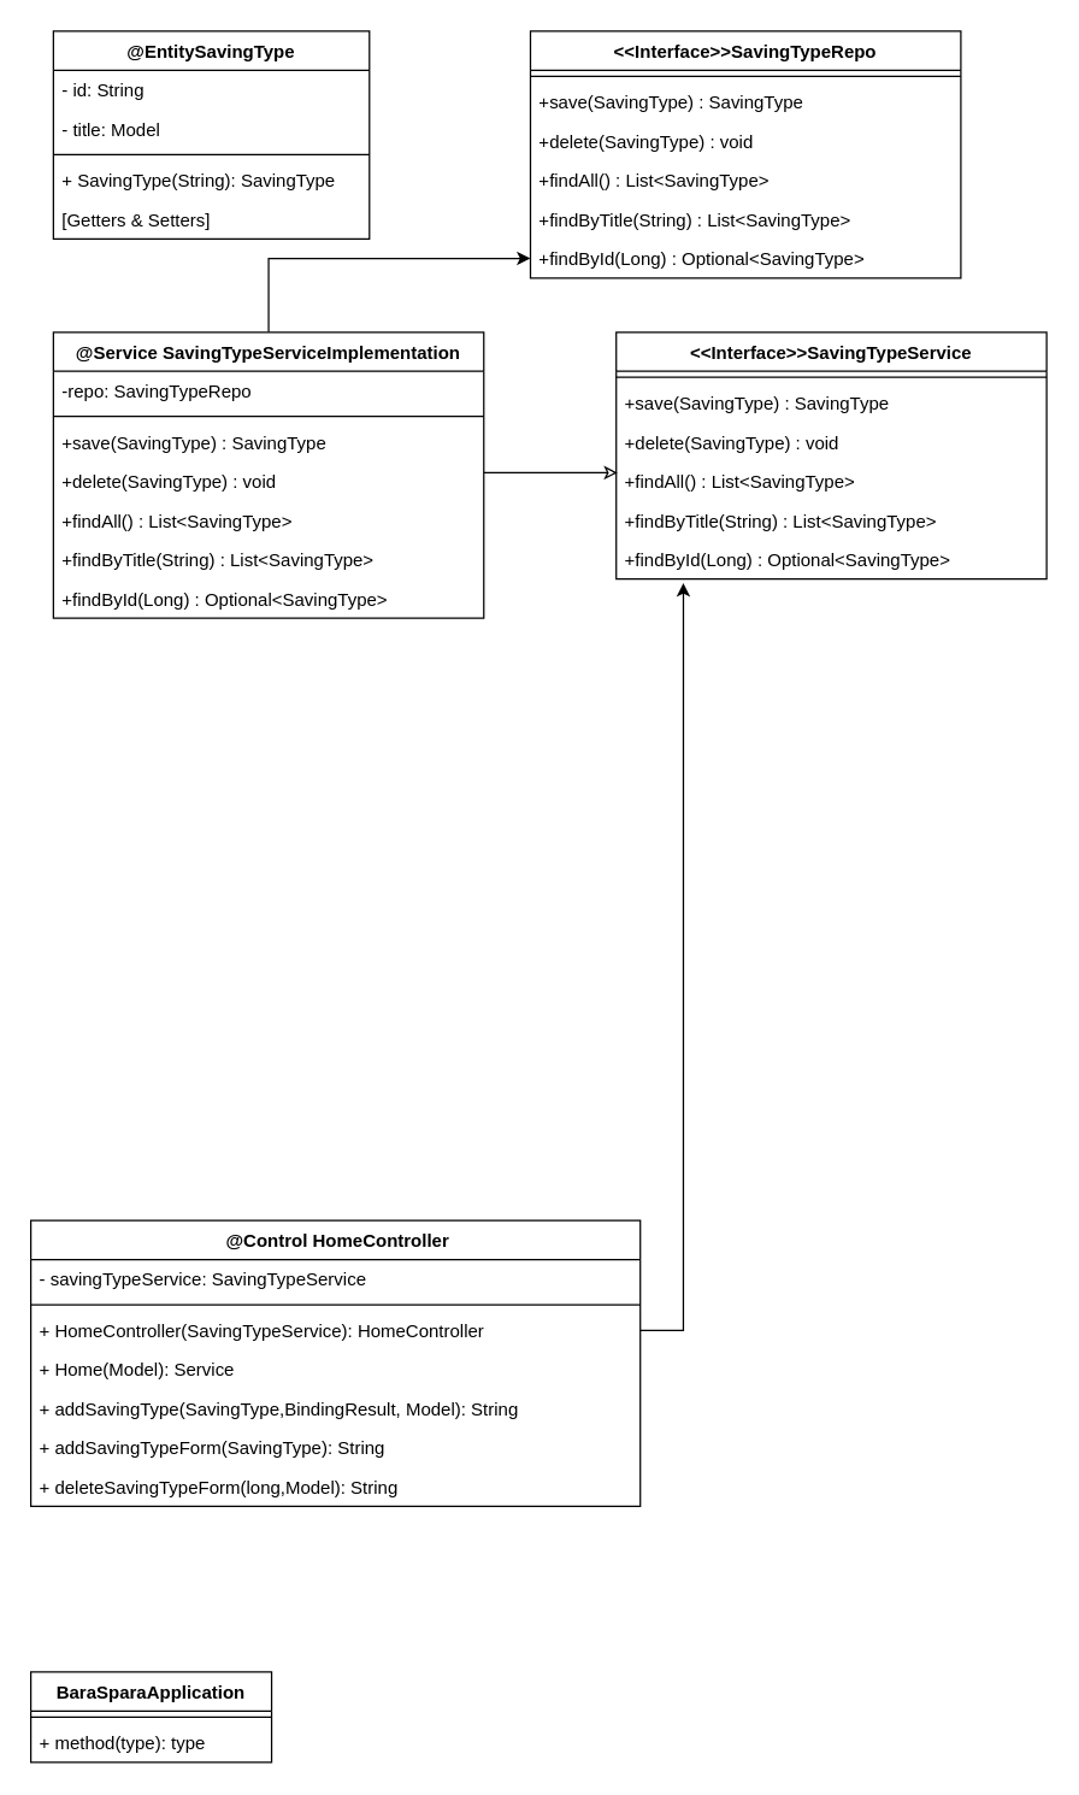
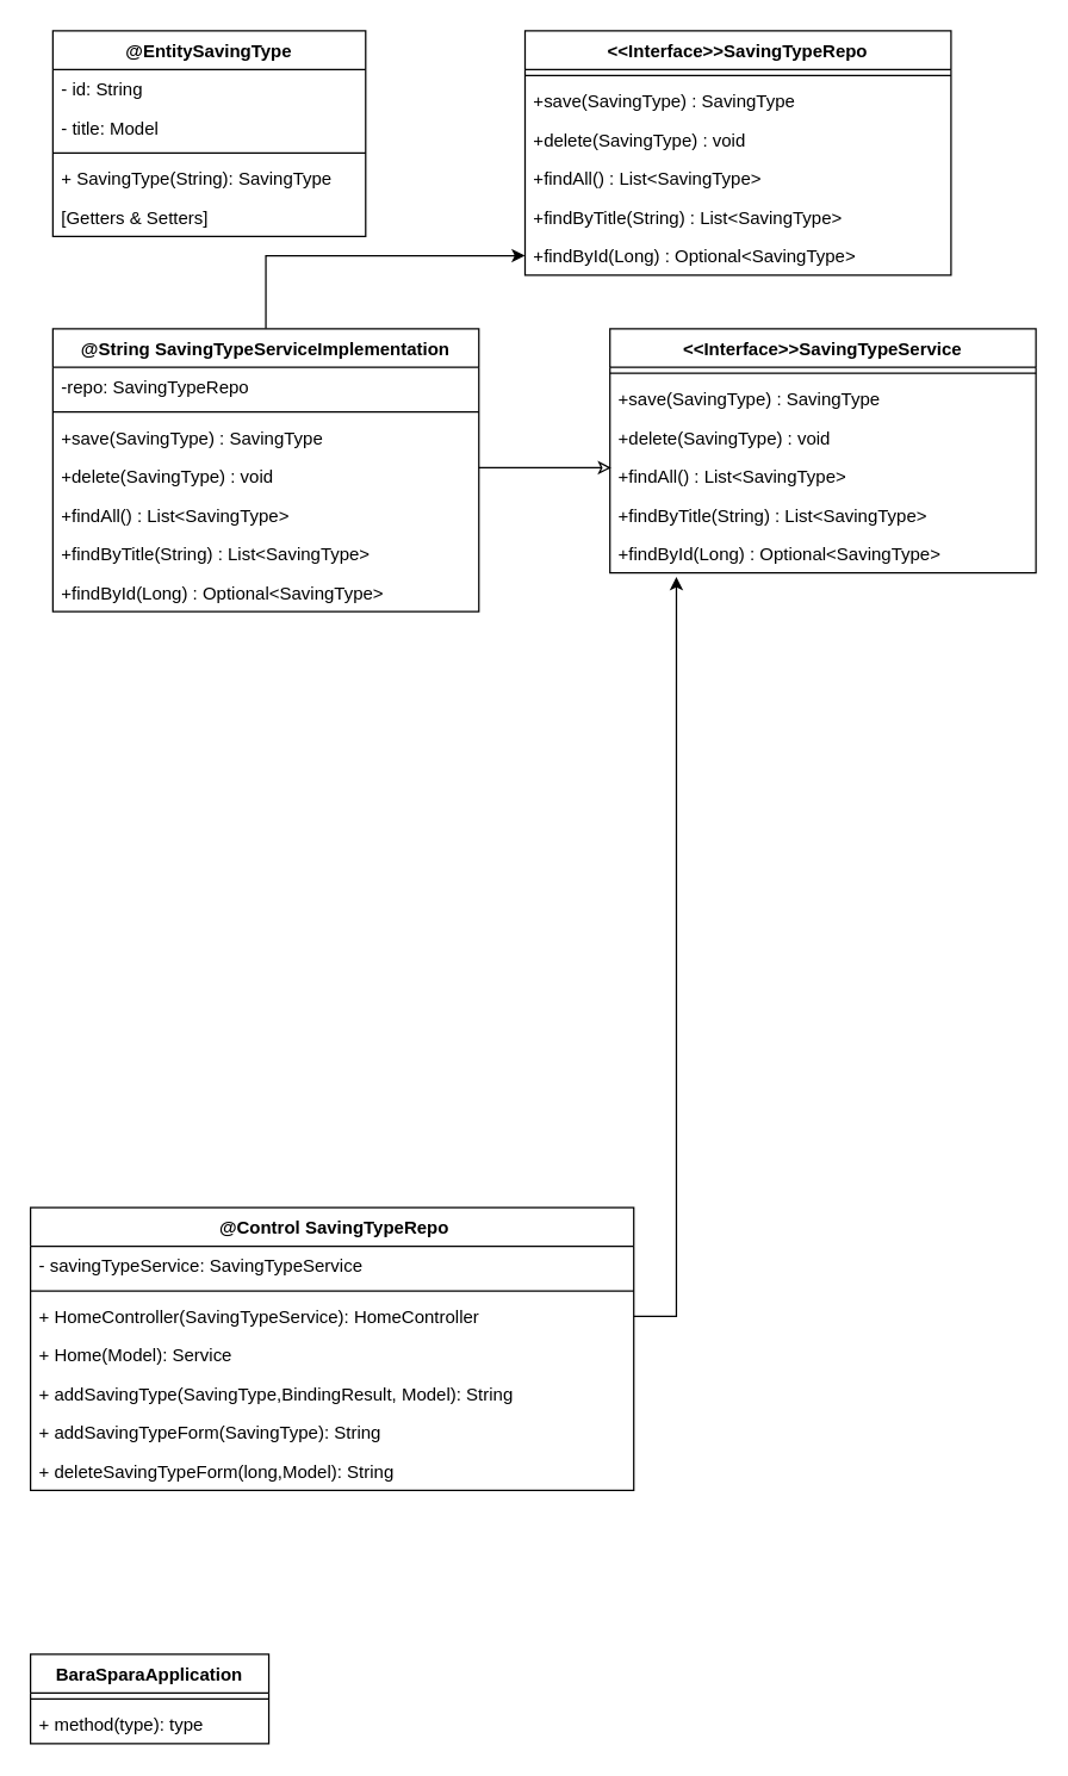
  <mxCell id="0" />
  <mxCell id="1" parent="0" />
  <mxCell id="2" style="edgeStyle=orthogonalEdgeStyle;rounded=0;orthogonalLoop=1;jettySize=auto;html=1;entryX=0.156;entryY=1.103;entryDx=0;entryDy=0;entryPerimeter=0;" edge="1" parent="1" source="3" target="34"><mxGeometry relative="1" as="geometry"><mxPoint x="365" y="410" as="targetPoint" /><Array as="points"><mxPoint x="454" y="883" /></Array></mxGeometry></mxCell>
- <mxCell id="3" value=" @Control HomeController" style="swimlane;fontStyle=1;align=center;verticalAlign=top;childLayout=stackLayout;horizontal=1;startSize=26;horizontalStack=0;resizeParent=1;resizeParentMax=0;resizeLast=0;collapsible=1;marginBottom=0;" parent="1" vertex="1"><mxGeometry x="20" y="810" width="405" height="190" as="geometry" /></mxCell>
+ <mxCell id="3" value=" @Control SavingTypeRepo" style="swimlane;fontStyle=1;align=center;verticalAlign=top;childLayout=stackLayout;horizontal=1;startSize=26;horizontalStack=0;resizeParent=1;resizeParentMax=0;resizeLast=0;collapsible=1;marginBottom=0;" parent="1" vertex="1"><mxGeometry x="20" y="810" width="405" height="190" as="geometry" /></mxCell>
  <mxCell id="4" value="- savingTypeService: SavingTypeService" style="text;strokeColor=none;fillColor=none;align=left;verticalAlign=top;spacingLeft=4;spacingRight=4;overflow=hidden;rotatable=0;points=[[0,0.5],[1,0.5]];portConstraint=eastwest;" parent="3" vertex="1"><mxGeometry y="26" width="405" height="26" as="geometry" /></mxCell>
  <mxCell id="5" value="" style="line;strokeWidth=1;fillColor=none;align=left;verticalAlign=middle;spacingTop=-1;spacingLeft=3;spacingRight=3;rotatable=0;labelPosition=right;points=[];portConstraint=eastwest;" parent="3" vertex="1"><mxGeometry y="52" width="405" height="8" as="geometry" /></mxCell>
  <mxCell id="6" value="+ HomeController(SavingTypeService): HomeController" style="text;strokeColor=none;fillColor=none;align=left;verticalAlign=top;spacingLeft=4;spacingRight=4;overflow=hidden;rotatable=0;points=[[0,0.5],[1,0.5]];portConstraint=eastwest;" parent="3" vertex="1"><mxGeometry y="60" width="405" height="26" as="geometry" /></mxCell>
  <mxCell id="7" value="+ Home(Model): Service" style="text;strokeColor=none;fillColor=none;align=left;verticalAlign=top;spacingLeft=4;spacingRight=4;overflow=hidden;rotatable=0;points=[[0,0.5],[1,0.5]];portConstraint=eastwest;" vertex="1" parent="3"><mxGeometry y="86" width="405" height="26" as="geometry" /></mxCell>
  <mxCell id="8" value="+ addSavingType(SavingType,BindingResult, Model): String" style="text;strokeColor=none;fillColor=none;align=left;verticalAlign=top;spacingLeft=4;spacingRight=4;overflow=hidden;rotatable=0;points=[[0,0.5],[1,0.5]];portConstraint=eastwest;" vertex="1" parent="3"><mxGeometry y="112" width="405" height="26" as="geometry" /></mxCell>
  <mxCell id="9" value="+ addSavingTypeForm(SavingType): String" style="text;strokeColor=none;fillColor=none;align=left;verticalAlign=top;spacingLeft=4;spacingRight=4;overflow=hidden;rotatable=0;points=[[0,0.5],[1,0.5]];portConstraint=eastwest;" vertex="1" parent="3"><mxGeometry y="138" width="405" height="26" as="geometry" /></mxCell>
  <mxCell id="10" value="+ deleteSavingTypeForm(long,Model): String" style="text;strokeColor=none;fillColor=none;align=left;verticalAlign=top;spacingLeft=4;spacingRight=4;overflow=hidden;rotatable=0;points=[[0,0.5],[1,0.5]];portConstraint=eastwest;" vertex="1" parent="3"><mxGeometry y="164" width="405" height="26" as="geometry" /></mxCell>
  <mxCell id="11" value="&lt;&lt;Interface&gt;&gt;SavingTypeRepo" style="swimlane;fontStyle=1;align=center;verticalAlign=top;childLayout=stackLayout;horizontal=1;startSize=26;horizontalStack=0;resizeParent=1;resizeParentMax=0;resizeLast=0;collapsible=1;marginBottom=0;" parent="1" vertex="1"><mxGeometry x="352" y="20" width="286" height="164" as="geometry" /></mxCell>
  <mxCell id="12" value="" style="line;strokeWidth=1;fillColor=none;align=left;verticalAlign=middle;spacingTop=-1;spacingLeft=3;spacingRight=3;rotatable=0;labelPosition=right;points=[];portConstraint=eastwest;" parent="11" vertex="1"><mxGeometry y="26" width="286" height="8" as="geometry" /></mxCell>
  <mxCell id="13" value="+save(SavingType) : SavingType" style="text;strokeColor=none;fillColor=none;align=left;verticalAlign=top;spacingLeft=4;spacingRight=4;overflow=hidden;rotatable=0;points=[[0,0.5],[1,0.5]];portConstraint=eastwest;" parent="11" vertex="1"><mxGeometry y="34" width="286" height="26" as="geometry" /></mxCell>
  <mxCell id="14" value="+delete(SavingType) : void" style="text;strokeColor=none;fillColor=none;align=left;verticalAlign=top;spacingLeft=4;spacingRight=4;overflow=hidden;rotatable=0;points=[[0,0.5],[1,0.5]];portConstraint=eastwest;" vertex="1" parent="11"><mxGeometry y="60" width="286" height="26" as="geometry" /></mxCell>
  <mxCell id="15" value="+findAll() : List&lt;SavingType&gt;" style="text;strokeColor=none;fillColor=none;align=left;verticalAlign=top;spacingLeft=4;spacingRight=4;overflow=hidden;rotatable=0;points=[[0,0.5],[1,0.5]];portConstraint=eastwest;" vertex="1" parent="11"><mxGeometry y="86" width="286" height="26" as="geometry" /></mxCell>
  <mxCell id="16" value="+findByTitle(String) : List&lt;SavingType&gt;" style="text;strokeColor=none;fillColor=none;align=left;verticalAlign=top;spacingLeft=4;spacingRight=4;overflow=hidden;rotatable=0;points=[[0,0.5],[1,0.5]];portConstraint=eastwest;" vertex="1" parent="11"><mxGeometry y="112" width="286" height="26" as="geometry" /></mxCell>
  <mxCell id="17" value="+findById(Long) : Optional&lt;SavingType&gt;" style="text;strokeColor=none;fillColor=none;align=left;verticalAlign=top;spacingLeft=4;spacingRight=4;overflow=hidden;rotatable=0;points=[[0,0.5],[1,0.5]];portConstraint=eastwest;" vertex="1" parent="11"><mxGeometry y="138" width="286" height="26" as="geometry" /></mxCell>
  <mxCell id="18" style="edgeStyle=orthogonalEdgeStyle;rounded=0;orthogonalLoop=1;jettySize=auto;html=1;entryX=0.003;entryY=0.282;entryDx=0;entryDy=0;entryPerimeter=0;endArrow=classic;endFill=0;" edge="1" parent="1" source="20" target="32"><mxGeometry relative="1" as="geometry"><Array as="points"><mxPoint x="365" y="313" /></Array></mxGeometry></mxCell>
  <mxCell id="19" style="edgeStyle=orthogonalEdgeStyle;rounded=0;orthogonalLoop=1;jettySize=auto;html=1;entryX=0;entryY=0.5;entryDx=0;entryDy=0;" edge="1" parent="1" source="20" target="17"><mxGeometry relative="1" as="geometry" /></mxCell>
- <mxCell id="20" value="@Service SavingTypeServiceImplementation" style="swimlane;fontStyle=1;align=center;verticalAlign=top;childLayout=stackLayout;horizontal=1;startSize=26;horizontalStack=0;resizeParent=1;resizeParentMax=0;resizeLast=0;collapsible=1;marginBottom=0;" vertex="1" parent="1"><mxGeometry x="35" y="220" width="286" height="190" as="geometry"><mxRectangle x="357" y="610" width="290" height="26" as="alternateBounds" /></mxGeometry></mxCell>
+ <mxCell id="20" value="@String SavingTypeServiceImplementation" style="swimlane;fontStyle=1;align=center;verticalAlign=top;childLayout=stackLayout;horizontal=1;startSize=26;horizontalStack=0;resizeParent=1;resizeParentMax=0;resizeLast=0;collapsible=1;marginBottom=0;" vertex="1" parent="1"><mxGeometry x="35" y="220" width="286" height="190" as="geometry"><mxRectangle x="357" y="610" width="290" height="26" as="alternateBounds" /></mxGeometry></mxCell>
  <mxCell id="21" value="-repo: SavingTypeRepo" style="text;strokeColor=none;fillColor=none;align=left;verticalAlign=top;spacingLeft=4;spacingRight=4;overflow=hidden;rotatable=0;points=[[0,0.5],[1,0.5]];portConstraint=eastwest;" vertex="1" parent="20"><mxGeometry y="26" width="286" height="26" as="geometry" /></mxCell>
  <mxCell id="22" value="" style="line;strokeWidth=1;fillColor=none;align=left;verticalAlign=middle;spacingTop=-1;spacingLeft=3;spacingRight=3;rotatable=0;labelPosition=right;points=[];portConstraint=eastwest;" vertex="1" parent="20"><mxGeometry y="52" width="286" height="8" as="geometry" /></mxCell>
  <mxCell id="23" value="+save(SavingType) : SavingType" style="text;strokeColor=none;fillColor=none;align=left;verticalAlign=top;spacingLeft=4;spacingRight=4;overflow=hidden;rotatable=0;points=[[0,0.5],[1,0.5]];portConstraint=eastwest;" vertex="1" parent="20"><mxGeometry y="60" width="286" height="26" as="geometry" /></mxCell>
  <mxCell id="24" value="+delete(SavingType) : void" style="text;strokeColor=none;fillColor=none;align=left;verticalAlign=top;spacingLeft=4;spacingRight=4;overflow=hidden;rotatable=0;points=[[0,0.5],[1,0.5]];portConstraint=eastwest;" vertex="1" parent="20"><mxGeometry y="86" width="286" height="26" as="geometry" /></mxCell>
  <mxCell id="25" value="+findAll() : List&lt;SavingType&gt;" style="text;strokeColor=none;fillColor=none;align=left;verticalAlign=top;spacingLeft=4;spacingRight=4;overflow=hidden;rotatable=0;points=[[0,0.5],[1,0.5]];portConstraint=eastwest;" vertex="1" parent="20"><mxGeometry y="112" width="286" height="26" as="geometry" /></mxCell>
  <mxCell id="26" value="+findByTitle(String) : List&lt;SavingType&gt;" style="text;strokeColor=none;fillColor=none;align=left;verticalAlign=top;spacingLeft=4;spacingRight=4;overflow=hidden;rotatable=0;points=[[0,0.5],[1,0.5]];portConstraint=eastwest;" vertex="1" parent="20"><mxGeometry y="138" width="286" height="26" as="geometry" /></mxCell>
  <mxCell id="27" value="+findById(Long) : Optional&lt;SavingType&gt;" style="text;strokeColor=none;fillColor=none;align=left;verticalAlign=top;spacingLeft=4;spacingRight=4;overflow=hidden;rotatable=0;points=[[0,0.5],[1,0.5]];portConstraint=eastwest;" vertex="1" parent="20"><mxGeometry y="164" width="286" height="26" as="geometry" /></mxCell>
  <mxCell id="28" value="&lt;&lt;Interface&gt;&gt;SavingTypeService" style="swimlane;fontStyle=1;align=center;verticalAlign=top;childLayout=stackLayout;horizontal=1;startSize=26;horizontalStack=0;resizeParent=1;resizeParentMax=0;resizeLast=0;collapsible=1;marginBottom=0;" vertex="1" parent="1"><mxGeometry x="409" y="220" width="286" height="164" as="geometry" /></mxCell>
  <mxCell id="29" value="" style="line;strokeWidth=1;fillColor=none;align=left;verticalAlign=middle;spacingTop=-1;spacingLeft=3;spacingRight=3;rotatable=0;labelPosition=right;points=[];portConstraint=eastwest;" vertex="1" parent="28"><mxGeometry y="26" width="286" height="8" as="geometry" /></mxCell>
  <mxCell id="30" value="+save(SavingType) : SavingType" style="text;strokeColor=none;fillColor=none;align=left;verticalAlign=top;spacingLeft=4;spacingRight=4;overflow=hidden;rotatable=0;points=[[0,0.5],[1,0.5]];portConstraint=eastwest;" vertex="1" parent="28"><mxGeometry y="34" width="286" height="26" as="geometry" /></mxCell>
  <mxCell id="31" value="+delete(SavingType) : void" style="text;strokeColor=none;fillColor=none;align=left;verticalAlign=top;spacingLeft=4;spacingRight=4;overflow=hidden;rotatable=0;points=[[0,0.5],[1,0.5]];portConstraint=eastwest;" vertex="1" parent="28"><mxGeometry y="60" width="286" height="26" as="geometry" /></mxCell>
  <mxCell id="32" value="+findAll() : List&lt;SavingType&gt;" style="text;strokeColor=none;fillColor=none;align=left;verticalAlign=top;spacingLeft=4;spacingRight=4;overflow=hidden;rotatable=0;points=[[0,0.5],[1,0.5]];portConstraint=eastwest;" vertex="1" parent="28"><mxGeometry y="86" width="286" height="26" as="geometry" /></mxCell>
  <mxCell id="33" value="+findByTitle(String) : List&lt;SavingType&gt;" style="text;strokeColor=none;fillColor=none;align=left;verticalAlign=top;spacingLeft=4;spacingRight=4;overflow=hidden;rotatable=0;points=[[0,0.5],[1,0.5]];portConstraint=eastwest;" vertex="1" parent="28"><mxGeometry y="112" width="286" height="26" as="geometry" /></mxCell>
  <mxCell id="34" value="+findById(Long) : Optional&lt;SavingType&gt;" style="text;strokeColor=none;fillColor=none;align=left;verticalAlign=top;spacingLeft=4;spacingRight=4;overflow=hidden;rotatable=0;points=[[0,0.5],[1,0.5]];portConstraint=eastwest;" vertex="1" parent="28"><mxGeometry y="138" width="286" height="26" as="geometry" /></mxCell>
  <mxCell id="35" value="@EntitySavingType" style="swimlane;fontStyle=1;align=center;verticalAlign=top;childLayout=stackLayout;horizontal=1;startSize=26;horizontalStack=0;resizeParent=1;resizeParentMax=0;resizeLast=0;collapsible=1;marginBottom=0;" parent="1" vertex="1"><mxGeometry x="35" y="20" width="210" height="138" as="geometry" /></mxCell>
  <mxCell id="36" value="- id: String&#10;" style="text;strokeColor=none;fillColor=none;align=left;verticalAlign=top;spacingLeft=4;spacingRight=4;overflow=hidden;rotatable=0;points=[[0,0.5],[1,0.5]];portConstraint=eastwest;" parent="35" vertex="1"><mxGeometry y="26" width="210" height="26" as="geometry" /></mxCell>
  <mxCell id="37" value="- title: Model&#10;" style="text;strokeColor=none;fillColor=none;align=left;verticalAlign=top;spacingLeft=4;spacingRight=4;overflow=hidden;rotatable=0;points=[[0,0.5],[1,0.5]];portConstraint=eastwest;" vertex="1" parent="35"><mxGeometry y="52" width="210" height="26" as="geometry" /></mxCell>
  <mxCell id="38" value="" style="line;strokeWidth=1;fillColor=none;align=left;verticalAlign=middle;spacingTop=-1;spacingLeft=3;spacingRight=3;rotatable=0;labelPosition=right;points=[];portConstraint=eastwest;" parent="35" vertex="1"><mxGeometry y="78" width="210" height="8" as="geometry" /></mxCell>
  <mxCell id="39" value="+ SavingType(String): SavingType" style="text;strokeColor=none;fillColor=none;align=left;verticalAlign=top;spacingLeft=4;spacingRight=4;overflow=hidden;rotatable=0;points=[[0,0.5],[1,0.5]];portConstraint=eastwest;" parent="35" vertex="1"><mxGeometry y="86" width="210" height="26" as="geometry" /></mxCell>
  <mxCell id="40" value="[Getters &amp; Setters]" style="text;strokeColor=none;fillColor=none;align=left;verticalAlign=top;spacingLeft=4;spacingRight=4;overflow=hidden;rotatable=0;points=[[0,0.5],[1,0.5]];portConstraint=eastwest;" vertex="1" parent="35"><mxGeometry y="112" width="210" height="26" as="geometry" /></mxCell>
  <mxCell id="41" value="BaraSparaApplication" style="swimlane;fontStyle=1;align=center;verticalAlign=top;childLayout=stackLayout;horizontal=1;startSize=26;horizontalStack=0;resizeParent=1;resizeParentMax=0;resizeLast=0;collapsible=1;marginBottom=0;" parent="1" vertex="1"><mxGeometry x="20" y="1110" width="160" height="60" as="geometry" /></mxCell>
  <mxCell id="42" value="" style="line;strokeWidth=1;fillColor=none;align=left;verticalAlign=middle;spacingTop=-1;spacingLeft=3;spacingRight=3;rotatable=0;labelPosition=right;points=[];portConstraint=eastwest;" parent="41" vertex="1"><mxGeometry y="26" width="160" height="8" as="geometry" /></mxCell>
  <mxCell id="43" value="+ method(type): type" style="text;strokeColor=none;fillColor=none;align=left;verticalAlign=top;spacingLeft=4;spacingRight=4;overflow=hidden;rotatable=0;points=[[0,0.5],[1,0.5]];portConstraint=eastwest;" parent="41" vertex="1"><mxGeometry y="34" width="160" height="26" as="geometry" /></mxCell>
